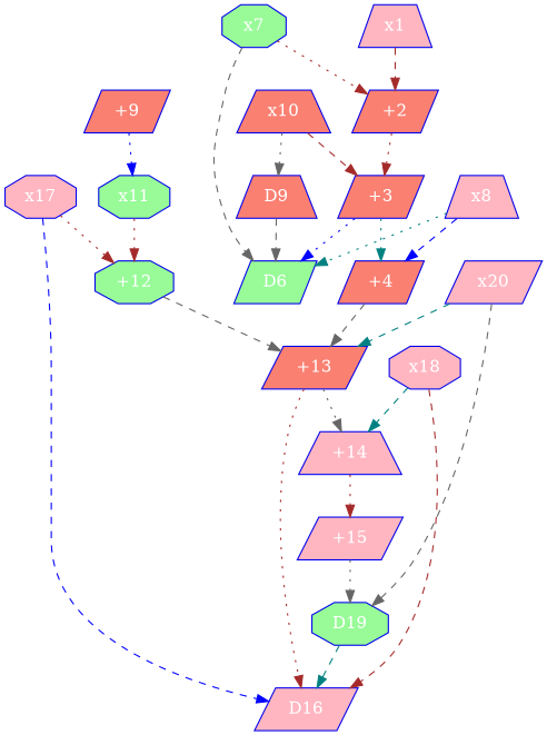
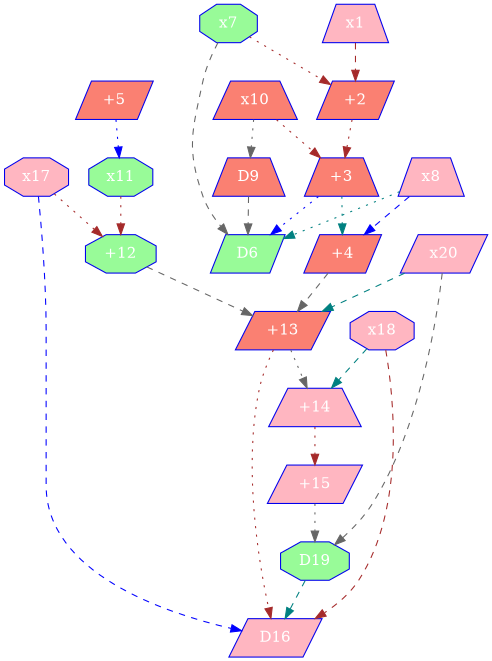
  digraph {
    node [color=blue2 fillcolor=lightpink fontcolor=white shape=parallelogram style=filled]
    edge [color=brown style=dotted]
    n1 [label=x1 shape=trapezium]
    n2 [fillcolor=salmon label="+2"]
-   n3 [fillcolor=salmon label="+3"]
+   n3 [fillcolor=salmon label="+3" shape=trapezium]
    n4 [fillcolor=salmon label="+4"]
    n5 [fillcolor=palegreen label=D6]
    n6 [fillcolor=salmon label="+13"]
-   n7 [fillcolor=salmon label="+9"]
+   n7 [fillcolor=salmon label="+5"]
    n8 [fillcolor=palegreen label=x11 shape=octagon]
    n9 [fillcolor=salmon label=D9 shape=trapezium]
    n10 [fillcolor=palegreen label="+12" shape=octagon]
    n11 [fillcolor=palegreen label=x7 shape=octagon]
    n12 [label=x8 shape=trapezium]
    n13 [fillcolor=salmon label=x10 shape=trapezium]
    n14 [label="+14" shape=trapezium]
    n15 [label=D16]
    n16 [label="+15"]
    n17 [fillcolor=palegreen label=D19 shape=octagon]
    n18 [label=x17 shape=octagon]
    n19 [label=x18 shape=octagon]
    n20 [label=x20]
    n1 -> n2 [style=dashed]
    n2 -> n3
    n3 -> n4 [color=teal]
    n3 -> n5 [color=blue]
    n4 -> n6 [color=gray40 style=dashed]
    n6 -> n14 [color=gray40]
    n6 -> n15
    n7 -> n8 [color=blue]
    n8 -> n10
    n9 -> n5 [color=gray40 style=dashed]
    n10 -> n6 [color=gray40 style=dashed]
    n11 -> n2
    n11 -> n5 [color=gray40 style=dashed]
    n12 -> n4 [color=blue style=dashed]
    n12 -> n5 [color=teal]
-   n13 -> n3 [style=dashed]
+   n13 -> n3
    n13 -> n9 [color=gray40]
    n14 -> n16
    n16 -> n17 [color=gray40]
    n17 -> n15 [color=teal style=dashed]
    n18 -> n10
    n18 -> n15 [color=blue style=dashed]
    n19 -> n14 [color=teal style=dashed]
    n19 -> n15 [style=dashed]
    n20 -> n6 [color=teal style=dashed]
    n20 -> n17 [color=gray40 style=dashed]
  }
